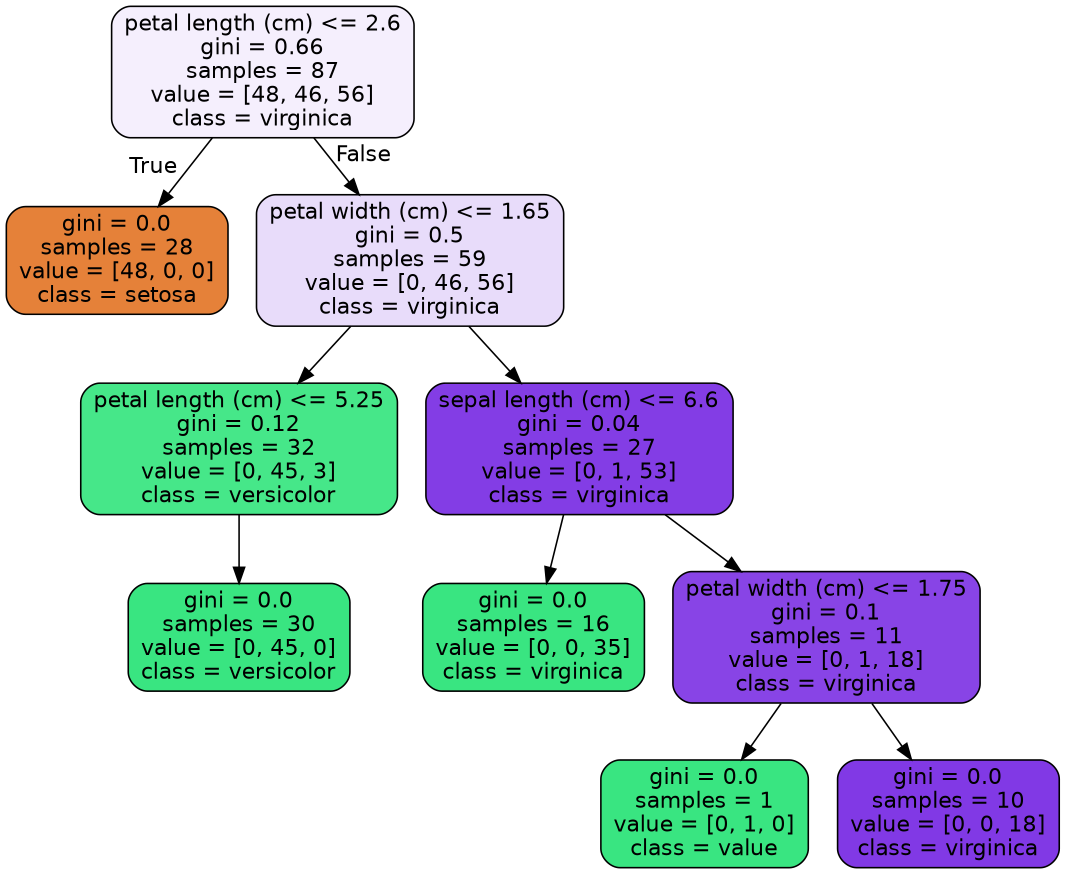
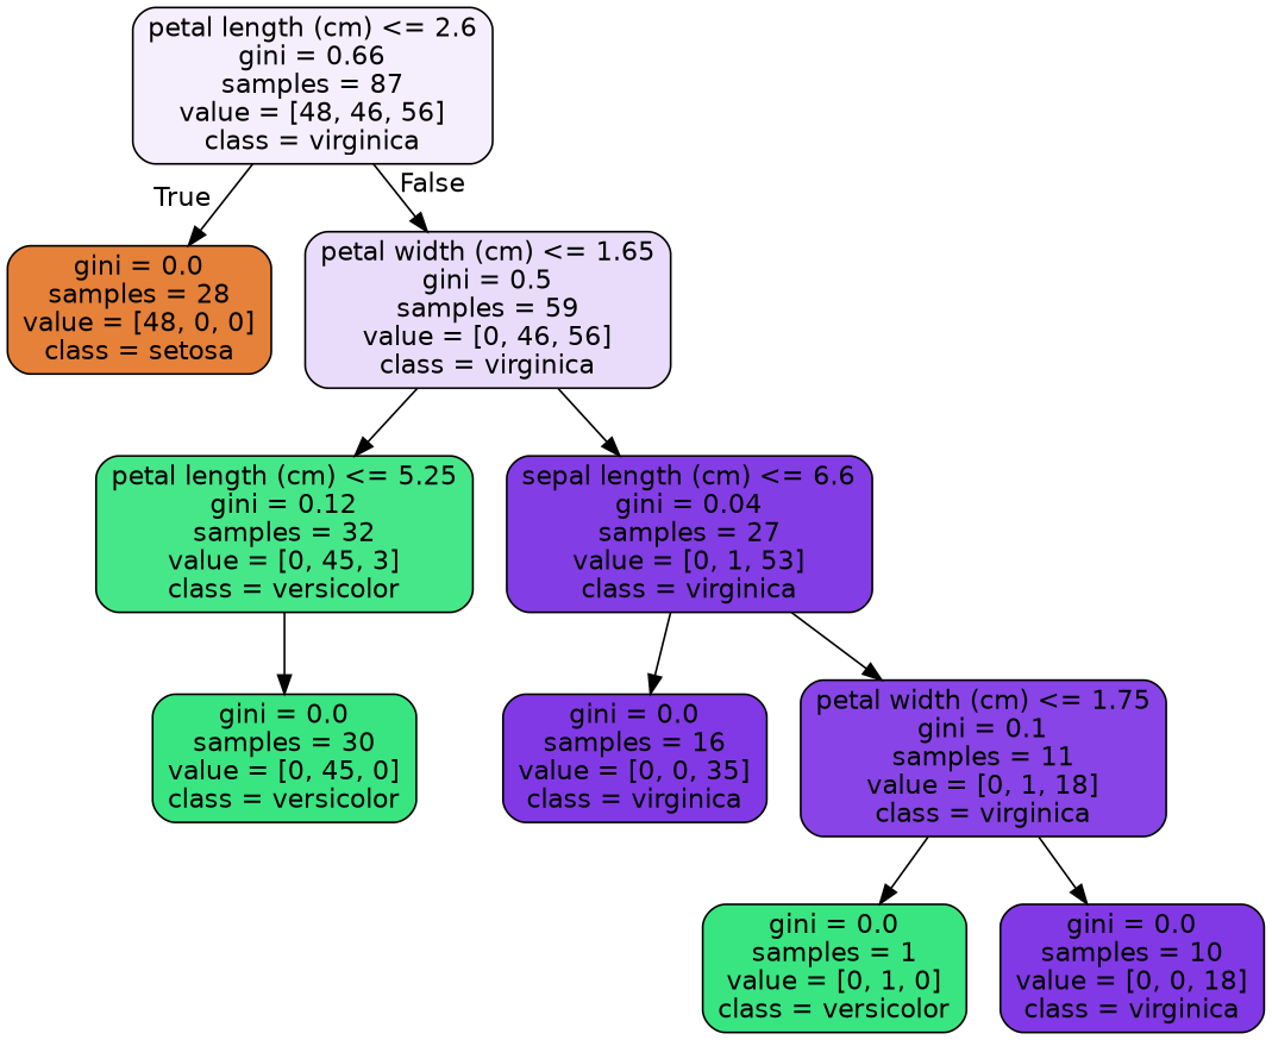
  digraph {
    node [color=black fillcolor="#39e581" fontname=helvetica shape=box style="filled, rounded"]
    edge [fontname=helvetica]
    n1 [fillcolor="#f5effd" label="petal length (cm) <= 2.6\ngini = 0.66\nsamples = 87\nvalue = [48, 46, 56]\nclass = virginica"]
    n2 [fillcolor="#e58139" label="gini = 0.0\nsamples = 28\nvalue = [48, 0, 0]\nclass = setosa"]
    n3 [fillcolor="#e8dcfa" label="petal width (cm) <= 1.65\ngini = 0.5\nsamples = 59\nvalue = [0, 46, 56]\nclass = virginica"]
    n4 [fillcolor="#46e789" label="petal length (cm) <= 5.25\ngini = 0.12\nsamples = 32\nvalue = [0, 45, 3]\nclass = versicolor"]
    n5 [fillcolor="#833de5" label="sepal length (cm) <= 6.6\ngini = 0.04\nsamples = 27\nvalue = [0, 1, 53]\nclass = virginica"]
    n6 [label="gini = 0.0\nsamples = 30\nvalue = [0, 45, 0]\nclass = versicolor"]
-   n7 [label="gini = 0.0\nsamples = 16\nvalue = [0, 0, 35]\nclass = virginica"]
+   n7 [fillcolor="#8139e5" label="gini = 0.0\nsamples = 16\nvalue = [0, 0, 35]\nclass = virginica"]
    n8 [fillcolor="#8844e6" label="petal width (cm) <= 1.75\ngini = 0.1\nsamples = 11\nvalue = [0, 1, 18]\nclass = virginica"]
-   n9 [label="gini = 0.0\nsamples = 1\nvalue = [0, 1, 0]\nclass = value"]
+   n9 [label="gini = 0.0\nsamples = 1\nvalue = [0, 1, 0]\nclass = versicolor"]
    n10 [fillcolor="#8139e5" label="gini = 0.0\nsamples = 10\nvalue = [0, 0, 18]\nclass = virginica"]
    n1 -> n2 [headlabel=True labelangle=45 labeldistance=2.5]
    n1 -> n3 [headlabel=False labelangle=-45 labeldistance=2.5]
    n3 -> n4
    n3 -> n5
    n4 -> n6
    n5 -> n7
    n5 -> n8
    n8 -> n9
    n8 -> n10
  }
